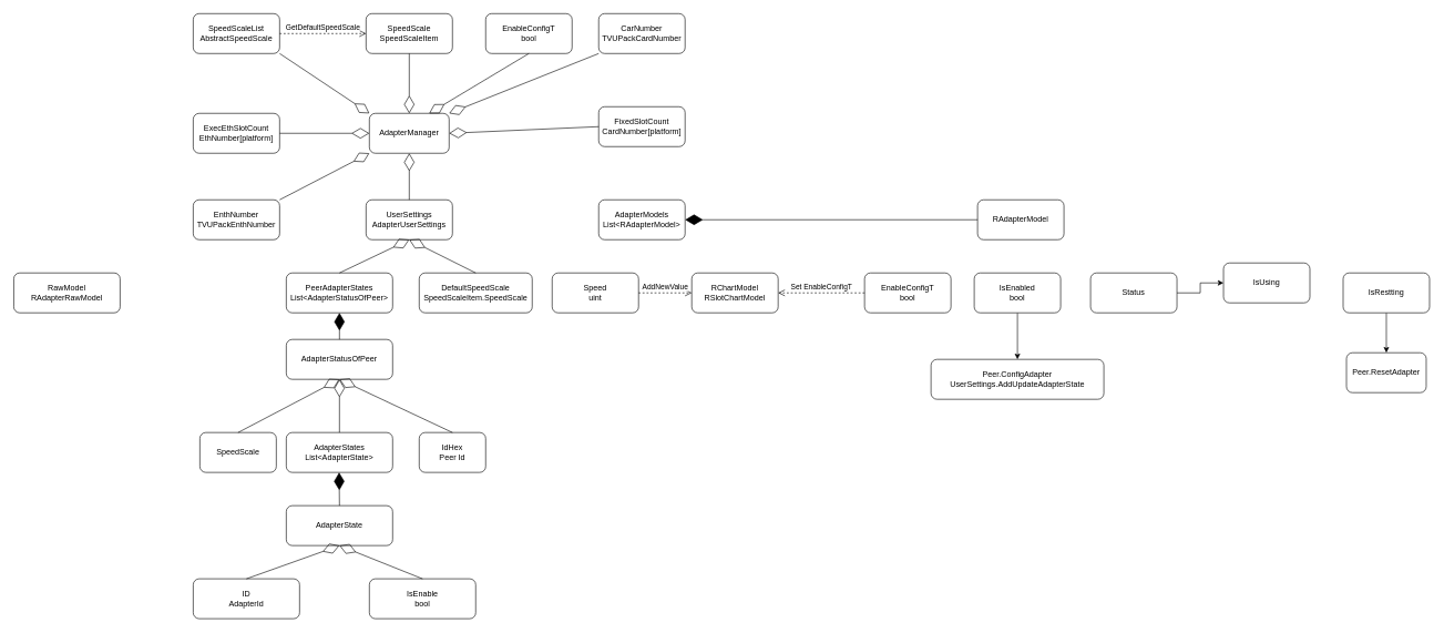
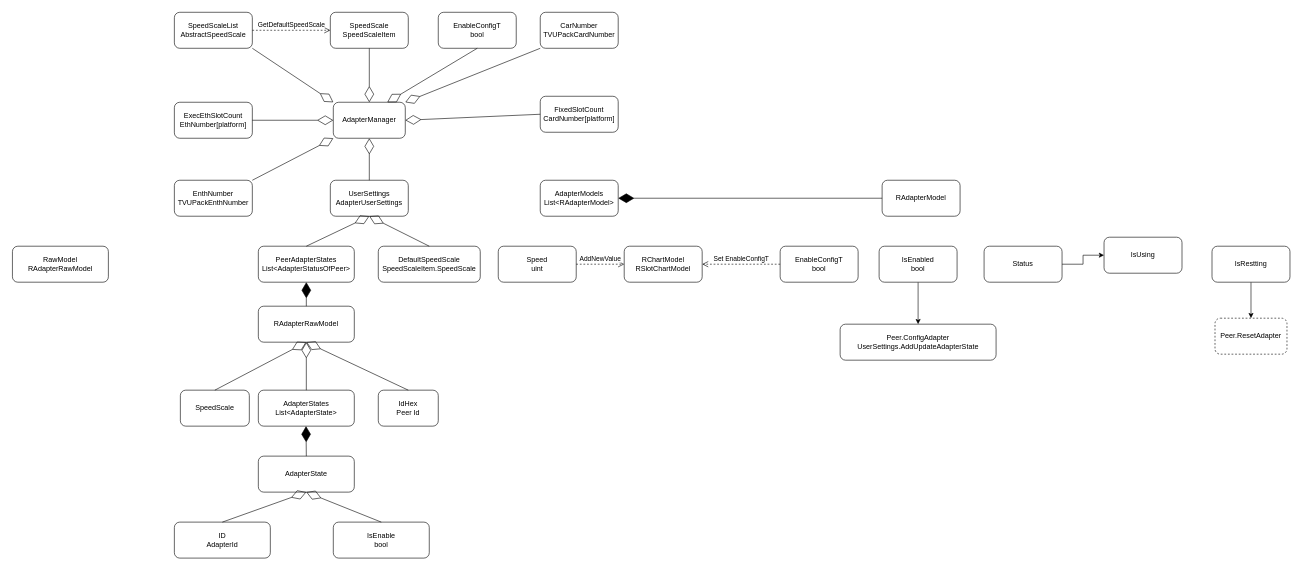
  <mxCell id="0" />
  <mxCell id="1" parent="0" />
  <mxCell id="2" value="AdapterManager" style="rounded=1;whiteSpace=wrap;html=1;" vertex="1" parent="1"><mxGeometry x="555" y="170" width="120" height="60" as="geometry" /></mxCell>
  <mxCell id="3" value="AdapterModels&lt;br&gt;List&amp;lt;RAdapterModel&amp;gt;" style="rounded=1;whiteSpace=wrap;html=1;" vertex="1" parent="1"><mxGeometry x="900" y="300" width="130" height="60" as="geometry" /></mxCell>
  <mxCell id="4" value="CarNumber&lt;br&gt;TVUPackCardNumber" style="rounded=1;whiteSpace=wrap;html=1;" vertex="1" parent="1"><mxGeometry x="900" y="20" width="130" height="60" as="geometry" /></mxCell>
  <mxCell id="5" value="EnthNumber&lt;br&gt;TVUPackEnthNumber" style="rounded=1;whiteSpace=wrap;html=1;" vertex="1" parent="1"><mxGeometry x="290" y="300" width="130" height="60" as="geometry" /></mxCell>
  <mxCell id="6" value="SpeedScaleList&lt;br&gt;AbstractSpeedScale" style="rounded=1;whiteSpace=wrap;html=1;" vertex="1" parent="1"><mxGeometry x="290" y="20" width="130" height="60" as="geometry" /></mxCell>
  <mxCell id="7" value="SpeedScale&lt;br&gt;SpeedScaleItem" style="rounded=1;whiteSpace=wrap;html=1;" vertex="1" parent="1"><mxGeometry x="550" y="20" width="130" height="60" as="geometry" /></mxCell>
  <mxCell id="8" value="UserSettings&lt;br&gt;AdapterUserSettings" style="rounded=1;whiteSpace=wrap;html=1;" vertex="1" parent="1"><mxGeometry x="550" y="300" width="130" height="60" as="geometry" /></mxCell>
  <mxCell id="9" value="FixedSlotCount&lt;br&gt;CardNumber[platform]" style="rounded=1;whiteSpace=wrap;html=1;" vertex="1" parent="1"><mxGeometry x="900" y="160" width="130" height="60" as="geometry" /></mxCell>
  <mxCell id="10" value="ExecEthSlotCount&lt;br&gt;EthNumber[platform]" style="rounded=1;whiteSpace=wrap;html=1;" vertex="1" parent="1"><mxGeometry x="290" y="170" width="130" height="60" as="geometry" /></mxCell>
  <mxCell id="11" value="" style="endArrow=diamondThin;endFill=0;endSize=24;html=1;entryX=1;entryY=0.5;entryDx=0;entryDy=0;exitX=0;exitY=0.5;exitDx=0;exitDy=0;" edge="1" parent="1" source="9" target="2"><mxGeometry width="160" relative="1" as="geometry"><mxPoint x="685" y="270" as="sourcePoint" /><mxPoint x="845" y="270" as="targetPoint" /></mxGeometry></mxCell>
  <mxCell id="12" value="" style="endArrow=diamondThin;endFill=0;endSize=24;html=1;entryX=0.5;entryY=0;entryDx=0;entryDy=0;exitX=0.5;exitY=1;exitDx=0;exitDy=0;" edge="1" parent="1" source="7" target="2"><mxGeometry width="160" relative="1" as="geometry"><mxPoint x="825" y="210" as="sourcePoint" /><mxPoint x="685" y="210" as="targetPoint" /></mxGeometry></mxCell>
  <mxCell id="13" value="" style="endArrow=diamondThin;endFill=0;endSize=24;html=1;exitX=1;exitY=0;exitDx=0;exitDy=0;entryX=0;entryY=1;entryDx=0;entryDy=0;" edge="1" parent="1" source="5" target="2"><mxGeometry width="160" relative="1" as="geometry"><mxPoint x="415" y="210" as="sourcePoint" /><mxPoint x="730" y="160" as="targetPoint" /></mxGeometry></mxCell>
  <mxCell id="14" value="" style="endArrow=diamondThin;endFill=0;endSize=24;html=1;exitX=0;exitY=1;exitDx=0;exitDy=0;entryX=1;entryY=0;entryDx=0;entryDy=0;" edge="1" parent="1" source="4" target="2"><mxGeometry width="160" relative="1" as="geometry"><mxPoint x="1425" y="100" as="sourcePoint" /><mxPoint x="1300" y="20" as="targetPoint" /></mxGeometry></mxCell>
  <mxCell id="15" value="" style="endArrow=diamondThin;endFill=0;endSize=24;html=1;exitX=1;exitY=0.5;exitDx=0;exitDy=0;entryX=0;entryY=0.5;entryDx=0;entryDy=0;" edge="1" parent="1" source="10" target="2"><mxGeometry width="160" relative="1" as="geometry"><mxPoint x="-115" y="180" as="sourcePoint" /><mxPoint x="160" y="110" as="targetPoint" /></mxGeometry></mxCell>
  <mxCell id="16" value="" style="endArrow=diamondThin;endFill=0;endSize=24;html=1;entryX=0.5;entryY=1;entryDx=0;entryDy=0;exitX=0.5;exitY=0;exitDx=0;exitDy=0;" edge="1" parent="1" source="8" target="2"><mxGeometry width="160" relative="1" as="geometry"><mxPoint x="825" y="330" as="sourcePoint" /><mxPoint x="685" y="240" as="targetPoint" /></mxGeometry></mxCell>
  <mxCell id="17" value="" style="endArrow=diamondThin;endFill=0;endSize=24;html=1;entryX=0;entryY=0;entryDx=0;entryDy=0;exitX=1;exitY=1;exitDx=0;exitDy=0;" edge="1" parent="1" source="6" target="2"><mxGeometry width="160" relative="1" as="geometry"><mxPoint x="825" y="90" as="sourcePoint" /><mxPoint x="685" y="180" as="targetPoint" /></mxGeometry></mxCell>
  <mxCell id="18" value="GetDefaultSpeedScale" style="html=1;verticalAlign=bottom;endArrow=open;dashed=1;endSize=8;entryX=0;entryY=0.5;entryDx=0;entryDy=0;exitX=1;exitY=0.5;exitDx=0;exitDy=0;" edge="1" parent="1" source="6" target="7"><mxGeometry relative="1" as="geometry"><mxPoint x="700" y="210" as="sourcePoint" /><mxPoint x="620" y="210" as="targetPoint" /></mxGeometry></mxCell>
  <mxCell id="19" value="EnableConfigT&lt;br&gt;bool" style="rounded=1;whiteSpace=wrap;html=1;" vertex="1" parent="1"><mxGeometry x="730" y="20" width="130" height="60" as="geometry" /></mxCell>
  <mxCell id="20" value="" style="endArrow=diamondThin;endFill=0;endSize=24;html=1;exitX=0.5;exitY=1;exitDx=0;exitDy=0;entryX=0.75;entryY=0;entryDx=0;entryDy=0;" edge="1" parent="1" source="19" target="2"><mxGeometry width="160" relative="1" as="geometry"><mxPoint x="910" y="90" as="sourcePoint" /><mxPoint x="685" y="180" as="targetPoint" /></mxGeometry></mxCell>
  <mxCell id="21" value="PeerAdapterStates&lt;br&gt;List&amp;lt;AdapterStatusOfPeer&amp;gt;" style="rounded=1;whiteSpace=wrap;html=1;" vertex="1" parent="1"><mxGeometry x="430" y="410" width="160" height="60" as="geometry" /></mxCell>
  <mxCell id="22" value="DefaultSpeedScale&lt;br&gt;SpeedScaleItem.SpeedScale" style="rounded=1;whiteSpace=wrap;html=1;" vertex="1" parent="1"><mxGeometry x="630" y="410" width="170" height="60" as="geometry" /></mxCell>
  <mxCell id="23" value="" style="endArrow=diamondThin;endFill=0;endSize=24;html=1;entryX=0.5;entryY=1;entryDx=0;entryDy=0;exitX=0.5;exitY=0;exitDx=0;exitDy=0;" edge="1" parent="1" source="21" target="8"><mxGeometry width="160" relative="1" as="geometry"><mxPoint x="430" y="310" as="sourcePoint" /><mxPoint x="565" y="240" as="targetPoint" /></mxGeometry></mxCell>
  <mxCell id="24" value="" style="endArrow=diamondThin;endFill=0;endSize=24;html=1;exitX=0.5;exitY=0;exitDx=0;exitDy=0;entryX=0.5;entryY=1;entryDx=0;entryDy=0;" edge="1" parent="1" source="22" target="8"><mxGeometry width="160" relative="1" as="geometry"><mxPoint x="510" y="420" as="sourcePoint" /><mxPoint x="640" y="380" as="targetPoint" /></mxGeometry></mxCell>
- <mxCell id="25" value="AdapterStatusOfPeer" style="rounded=1;whiteSpace=wrap;html=1;" vertex="1" parent="1"><mxGeometry x="430" y="510" width="160" height="60" as="geometry" /></mxCell>
+ <mxCell id="25" value="RAdapterRawModel" style="rounded=1;whiteSpace=wrap;html=1;" vertex="1" parent="1"><mxGeometry x="430" y="510" width="160" height="60" as="geometry" /></mxCell>
  <mxCell id="26" value="SpeedScale" style="rounded=1;whiteSpace=wrap;html=1;" vertex="1" parent="1"><mxGeometry x="300" y="650" width="115" height="60" as="geometry" /></mxCell>
  <mxCell id="27" value="AdapterStates&lt;br&gt;List&amp;lt;AdapterState&amp;gt;" style="rounded=1;whiteSpace=wrap;html=1;" vertex="1" parent="1"><mxGeometry x="430" y="650" width="160" height="60" as="geometry" /></mxCell>
  <mxCell id="28" value="" style="endArrow=diamondThin;endFill=0;endSize=24;html=1;exitX=0.5;exitY=0;exitDx=0;exitDy=0;entryX=0.5;entryY=1;entryDx=0;entryDy=0;" edge="1" parent="1" source="26" target="25"><mxGeometry width="160" relative="1" as="geometry"><mxPoint x="390" y="650" as="sourcePoint" /><mxPoint x="503" y="600" as="targetPoint" /></mxGeometry></mxCell>
  <mxCell id="29" value="" style="endArrow=diamondThin;endFill=0;endSize=24;html=1;exitX=0.5;exitY=0;exitDx=0;exitDy=0;entryX=0.5;entryY=1;entryDx=0;entryDy=0;" edge="1" parent="1" source="27" target="25"><mxGeometry width="160" relative="1" as="geometry"><mxPoint x="340" y="660" as="sourcePoint" /><mxPoint x="520" y="600" as="targetPoint" /></mxGeometry></mxCell>
  <mxCell id="30" value="AdapterState" style="rounded=1;whiteSpace=wrap;html=1;" vertex="1" parent="1"><mxGeometry x="430" y="760" width="160" height="60" as="geometry" /></mxCell>
  <mxCell id="31" value="IdHex&lt;br&gt;Peer Id" style="rounded=1;whiteSpace=wrap;html=1;" vertex="1" parent="1"><mxGeometry x="630" y="650" width="100" height="60" as="geometry" /></mxCell>
  <mxCell id="32" value="" style="endArrow=diamondThin;endFill=0;endSize=24;html=1;exitX=0.5;exitY=0;exitDx=0;exitDy=0;entryX=0.5;entryY=1;entryDx=0;entryDy=0;" edge="1" parent="1" source="31" target="25"><mxGeometry width="160" relative="1" as="geometry"><mxPoint x="355" y="660" as="sourcePoint" /><mxPoint x="520" y="580" as="targetPoint" /></mxGeometry></mxCell>
  <mxCell id="33" value="ID&lt;br&gt;AdapterId" style="rounded=1;whiteSpace=wrap;html=1;" vertex="1" parent="1"><mxGeometry x="290" y="870" width="160" height="60" as="geometry" /></mxCell>
  <mxCell id="34" value="IsEnable&lt;br&gt;bool" style="rounded=1;whiteSpace=wrap;html=1;" vertex="1" parent="1"><mxGeometry x="555" y="870" width="160" height="60" as="geometry" /></mxCell>
  <mxCell id="35" value="" style="endArrow=diamondThin;endFill=0;endSize=24;html=1;exitX=0.5;exitY=0;exitDx=0;exitDy=0;entryX=0.5;entryY=1;entryDx=0;entryDy=0;" edge="1" parent="1" source="33" target="30"><mxGeometry width="160" relative="1" as="geometry"><mxPoint x="335" y="930" as="sourcePoint" /><mxPoint x="515" y="850" as="targetPoint" /></mxGeometry></mxCell>
  <mxCell id="36" value="" style="endArrow=diamondThin;endFill=0;endSize=24;html=1;exitX=0.5;exitY=0;exitDx=0;exitDy=0;entryX=0.5;entryY=1;entryDx=0;entryDy=0;" edge="1" parent="1" source="34" target="30"><mxGeometry width="160" relative="1" as="geometry"><mxPoint x="525" y="790" as="sourcePoint" /><mxPoint x="355" y="800" as="targetPoint" /></mxGeometry></mxCell>
  <mxCell id="37" value="" style="endArrow=diamondThin;endFill=1;endSize=24;html=1;entryX=0.5;entryY=1;entryDx=0;entryDy=0;exitX=0.5;exitY=0;exitDx=0;exitDy=0;" edge="1" parent="1" source="25" target="21"><mxGeometry width="160" relative="1" as="geometry"><mxPoint x="250" y="480" as="sourcePoint" /><mxPoint x="410" y="480" as="targetPoint" /></mxGeometry></mxCell>
  <mxCell id="38" value="" style="endArrow=diamondThin;endFill=1;endSize=24;html=1;entryX=0.5;entryY=1;entryDx=0;entryDy=0;exitX=0.5;exitY=0;exitDx=0;exitDy=0;" edge="1" parent="1" source="30"><mxGeometry width="160" relative="1" as="geometry"><mxPoint x="510" y="770" as="sourcePoint" /><mxPoint x="509.5" y="710" as="targetPoint" /></mxGeometry></mxCell>
  <mxCell id="39" value="RAdapterModel" style="rounded=1;whiteSpace=wrap;html=1;" vertex="1" parent="1"><mxGeometry x="1470" y="300" width="130" height="60" as="geometry" /></mxCell>
  <mxCell id="40" value="" style="endArrow=diamondThin;endFill=1;endSize=24;html=1;entryX=1;entryY=0.5;entryDx=0;entryDy=0;exitX=0;exitY=0.5;exitDx=0;exitDy=0;" edge="1" parent="1" source="39" target="3"><mxGeometry width="160" relative="1" as="geometry"><mxPoint x="520" y="520" as="sourcePoint" /><mxPoint x="520" y="480" as="targetPoint" /></mxGeometry></mxCell>
  <mxCell id="41" value="RChartModel&lt;br&gt;RSlotChartModel" style="rounded=1;whiteSpace=wrap;html=1;" vertex="1" parent="1"><mxGeometry x="1040" y="410" width="130" height="60" as="geometry" /></mxCell>
  <mxCell id="42" value="" style="edgeStyle=orthogonalEdgeStyle;rounded=0;orthogonalLoop=1;jettySize=auto;html=1;" edge="1" parent="1" source="43" target="46"><mxGeometry relative="1" as="geometry" /></mxCell>
  <mxCell id="43" value="IsEnabled&lt;br&gt;bool" style="rounded=1;whiteSpace=wrap;html=1;" vertex="1" parent="1"><mxGeometry x="1465" y="410" width="130" height="60" as="geometry" /></mxCell>
  <mxCell id="44" value="EnableConfigT&lt;br&gt;bool" style="rounded=1;whiteSpace=wrap;html=1;" vertex="1" parent="1"><mxGeometry x="1300" y="410" width="130" height="60" as="geometry" /></mxCell>
  <mxCell id="45" value="Set EnableConfigT" style="html=1;verticalAlign=bottom;endArrow=open;dashed=1;endSize=8;entryX=1;entryY=0.5;entryDx=0;entryDy=0;exitX=0;exitY=0.5;exitDx=0;exitDy=0;" edge="1" parent="1" source="44" target="41"><mxGeometry relative="1" as="geometry"><mxPoint x="1240" y="560" as="sourcePoint" /><mxPoint x="1160" y="560" as="targetPoint" /></mxGeometry></mxCell>
  <mxCell id="46" value="Peer.ConfigAdapter&lt;br&gt;UserSettings.AddUpdateAdapterState" style="rounded=1;whiteSpace=wrap;html=1;" vertex="1" parent="1"><mxGeometry x="1400" y="540" width="260" height="60" as="geometry" /></mxCell>
  <mxCell id="47" value="Speed&lt;br&gt;uint" style="rounded=1;whiteSpace=wrap;html=1;" vertex="1" parent="1"><mxGeometry x="830" y="410" width="130" height="60" as="geometry" /></mxCell>
  <mxCell id="48" value="AddNewValue" style="html=1;verticalAlign=bottom;endArrow=open;dashed=1;endSize=8;entryX=0;entryY=0.5;entryDx=0;entryDy=0;exitX=1;exitY=0.5;exitDx=0;exitDy=0;" edge="1" parent="1" source="47" target="41"><mxGeometry relative="1" as="geometry"><mxPoint x="1390" y="450" as="sourcePoint" /><mxPoint x="1240" y="450" as="targetPoint" /></mxGeometry></mxCell>
  <mxCell id="49" value="" style="edgeStyle=orthogonalEdgeStyle;rounded=0;orthogonalLoop=1;jettySize=auto;html=1;" edge="1" parent="1" source="50" target="51"><mxGeometry relative="1" as="geometry" /></mxCell>
  <mxCell id="50" value="Status" style="rounded=1;whiteSpace=wrap;html=1;" vertex="1" parent="1"><mxGeometry x="1640" y="410" width="130" height="60" as="geometry" /></mxCell>
  <mxCell id="51" value="IsUsing" style="rounded=1;whiteSpace=wrap;html=1;" vertex="1" parent="1"><mxGeometry x="1840" y="395" width="130" height="60" as="geometry" /></mxCell>
  <mxCell id="52" value="" style="edgeStyle=orthogonalEdgeStyle;rounded=0;orthogonalLoop=1;jettySize=auto;html=1;" edge="1" parent="1" source="53" target="54"><mxGeometry relative="1" as="geometry" /></mxCell>
  <mxCell id="53" value="IsRestting" style="rounded=1;whiteSpace=wrap;html=1;" vertex="1" parent="1"><mxGeometry x="2020" y="410" width="130" height="60" as="geometry" /></mxCell>
- <mxCell id="54" value="Peer.ResetAdapter" style="whiteSpace=wrap;html=1;rounded=1;" vertex="1" parent="1"><mxGeometry x="2025" y="530" width="120" height="60" as="geometry" /></mxCell>
+ <mxCell id="54" value="Peer.ResetAdapter" style="whiteSpace=wrap;html=1;rounded=1;dashed=1;" vertex="1" parent="1"><mxGeometry x="2025" y="530" width="120" height="60" as="geometry" /></mxCell>
  <mxCell id="55" value="RawModel&lt;br&gt;RAdapterRawModel" style="rounded=1;whiteSpace=wrap;html=1;" vertex="1" parent="1"><mxGeometry x="20" y="410" width="160" height="60" as="geometry" /></mxCell>
